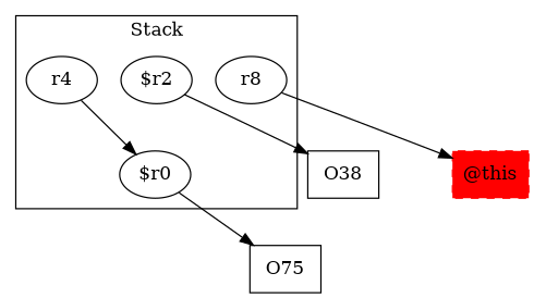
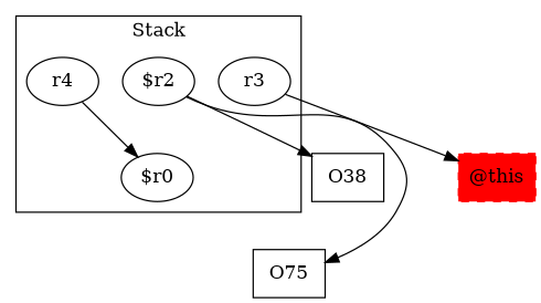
  digraph {
    rankDir=LR
    "$r2"
    "$r0"
-   r3 [label=r8]
+   r3
    r4
    n5 [label=O38 shape=box]
    O75 [shape=box]
    "@this" [color=red shape=box style="filled,dashed"]
    subgraph cluster_1 {
      label=Stack
      "$r2"
      "$r0"
      r3
      r4
    }
    "$r2" -> n5
-   "$r0" -> O75
+   "$r2" -> O75
    r3 -> "@this"
    r4 -> "$r0"
  }
